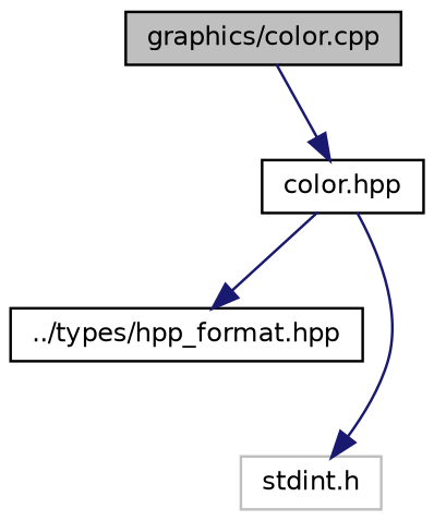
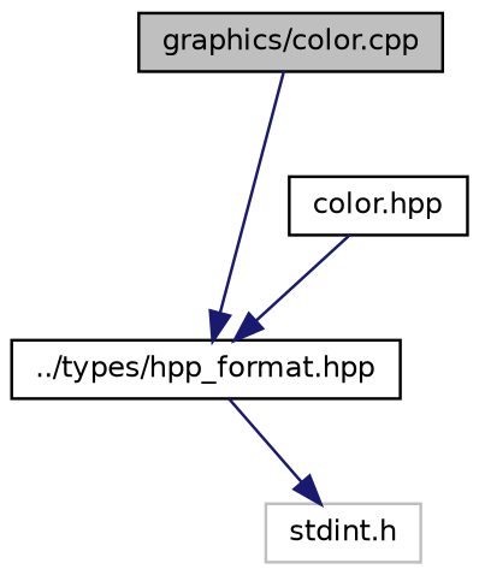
  digraph {
    node [color=black fillcolor=white fontname=Helvetica fontsize=10 shape=record style=filled]
    edge [color=midnightblue fontname=Helvetica fontsize=10 labelfontname=Helvetica labelfontsize=10 style=solid]
    n1 [fillcolor=grey75 fontcolor=black height=0.2 label="graphics/color.cpp" width=0.4]
    n2 [height=0.2 label="color.hpp" width=0.4]
    n3 [height=0.2 label="../types/hpp_format.hpp" width=0.4]
    n4 [color=grey75 height=0.2 label="stdint.h" width=0.4]
-   n1 -> n2
+   n1 -> n3
    n2 -> n3
-   n2 -> n4
+   n3 -> n4
  }
